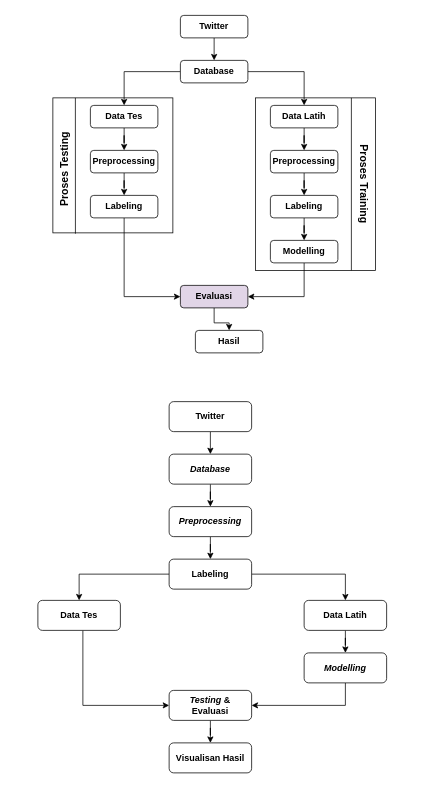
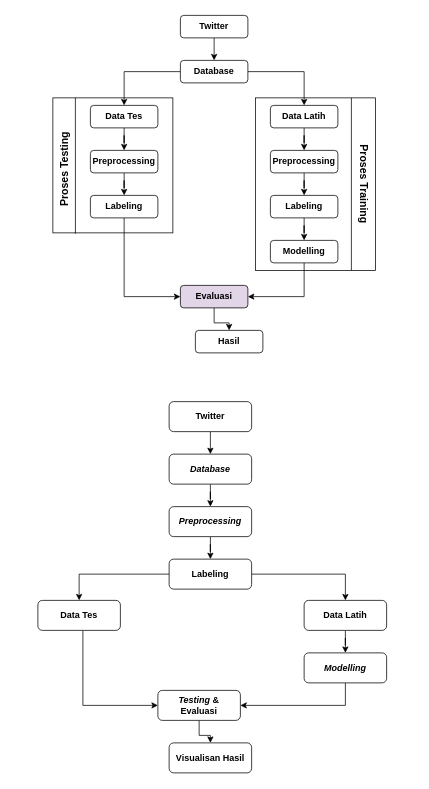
  <mxCell id="0" />
  <mxCell id="1" parent="0" />
  <mxCell id="2" value="" style="rounded=0;whiteSpace=wrap;html=1;" parent="1" vertex="1"><mxGeometry x="70" y="130" width="160" height="180" as="geometry" /></mxCell>
  <mxCell id="3" value="" style="rounded=0;whiteSpace=wrap;html=1;" parent="1" vertex="1"><mxGeometry x="340" y="130" width="160" height="230" as="geometry" /></mxCell>
  <mxCell id="4" style="edgeStyle=orthogonalEdgeStyle;rounded=0;orthogonalLoop=1;jettySize=auto;html=1;exitX=0.5;exitY=1;exitDx=0;exitDy=0;entryX=0.5;entryY=0;entryDx=0;entryDy=0;" parent="1" source="5" target="8" edge="1"><mxGeometry relative="1" as="geometry" /></mxCell>
  <mxCell id="5" value="Twitter" style="rounded=1;whiteSpace=wrap;html=1;fontStyle=1" parent="1" vertex="1"><mxGeometry x="240" y="20" width="90" height="30" as="geometry" /></mxCell>
  <mxCell id="6" style="edgeStyle=orthogonalEdgeStyle;rounded=0;orthogonalLoop=1;jettySize=auto;html=1;exitX=0;exitY=0.5;exitDx=0;exitDy=0;entryX=0.5;entryY=0;entryDx=0;entryDy=0;" parent="1" source="8" target="12" edge="1"><mxGeometry relative="1" as="geometry" /></mxCell>
  <mxCell id="7" style="edgeStyle=orthogonalEdgeStyle;rounded=0;orthogonalLoop=1;jettySize=auto;html=1;entryX=0.5;entryY=0;entryDx=0;entryDy=0;" parent="1" source="8" target="10" edge="1"><mxGeometry relative="1" as="geometry" /></mxCell>
  <mxCell id="8" value="Database" style="rounded=1;whiteSpace=wrap;html=1;fontStyle=1" parent="1" vertex="1"><mxGeometry x="240" y="80" width="90" height="30" as="geometry" /></mxCell>
  <mxCell id="9" style="edgeStyle=orthogonalEdgeStyle;rounded=0;orthogonalLoop=1;jettySize=auto;html=1;entryX=0.5;entryY=0;entryDx=0;entryDy=0;" parent="1" source="10" target="14" edge="1"><mxGeometry relative="1" as="geometry" /></mxCell>
  <mxCell id="10" value="Data Latih" style="rounded=1;whiteSpace=wrap;html=1;fontStyle=1" parent="1" vertex="1"><mxGeometry x="360" y="140" width="90" height="30" as="geometry" /></mxCell>
  <mxCell id="11" style="edgeStyle=orthogonalEdgeStyle;rounded=0;orthogonalLoop=1;jettySize=auto;html=1;entryX=0.5;entryY=0;entryDx=0;entryDy=0;" parent="1" source="12" target="20" edge="1"><mxGeometry relative="1" as="geometry" /></mxCell>
  <mxCell id="12" value="Data Tes" style="rounded=1;whiteSpace=wrap;html=1;fontStyle=1" parent="1" vertex="1"><mxGeometry x="120" y="140" width="90" height="30" as="geometry" /></mxCell>
  <mxCell id="13" style="edgeStyle=orthogonalEdgeStyle;rounded=0;orthogonalLoop=1;jettySize=auto;html=1;entryX=0.5;entryY=0;entryDx=0;entryDy=0;" parent="1" source="14" target="16" edge="1"><mxGeometry relative="1" as="geometry" /></mxCell>
  <mxCell id="14" value="Preprocessing" style="rounded=1;whiteSpace=wrap;html=1;fontStyle=1" parent="1" vertex="1"><mxGeometry x="360" y="200" width="90" height="30" as="geometry" /></mxCell>
  <mxCell id="15" style="edgeStyle=orthogonalEdgeStyle;rounded=0;orthogonalLoop=1;jettySize=auto;html=1;entryX=0.5;entryY=0;entryDx=0;entryDy=0;" parent="1" source="16" target="18" edge="1"><mxGeometry relative="1" as="geometry" /></mxCell>
  <mxCell id="16" value="Labeling" style="rounded=1;whiteSpace=wrap;html=1;fontStyle=1" parent="1" vertex="1"><mxGeometry x="360" y="260" width="90" height="30" as="geometry" /></mxCell>
  <mxCell id="17" style="edgeStyle=orthogonalEdgeStyle;rounded=0;orthogonalLoop=1;jettySize=auto;html=1;entryX=1;entryY=0.5;entryDx=0;entryDy=0;" parent="1" source="18" target="24" edge="1"><mxGeometry relative="1" as="geometry"><Array as="points"><mxPoint x="405" y="395" /></Array></mxGeometry></mxCell>
  <mxCell id="18" value="Modelling" style="rounded=1;whiteSpace=wrap;html=1;fontStyle=1" parent="1" vertex="1"><mxGeometry x="360" y="320" width="90" height="30" as="geometry" /></mxCell>
  <mxCell id="19" style="edgeStyle=orthogonalEdgeStyle;rounded=0;orthogonalLoop=1;jettySize=auto;html=1;entryX=0.5;entryY=0;entryDx=0;entryDy=0;" parent="1" source="20" target="22" edge="1"><mxGeometry relative="1" as="geometry" /></mxCell>
  <mxCell id="20" value="Preprocessing" style="rounded=1;whiteSpace=wrap;html=1;fontStyle=1" parent="1" vertex="1"><mxGeometry x="120" y="200" width="90" height="30" as="geometry" /></mxCell>
  <mxCell id="21" style="edgeStyle=orthogonalEdgeStyle;rounded=0;orthogonalLoop=1;jettySize=auto;html=1;entryX=0;entryY=0.5;entryDx=0;entryDy=0;" parent="1" source="22" target="24" edge="1"><mxGeometry relative="1" as="geometry"><Array as="points"><mxPoint x="165" y="395" /></Array></mxGeometry></mxCell>
  <mxCell id="22" value="Labeling" style="rounded=1;whiteSpace=wrap;html=1;fontStyle=1" parent="1" vertex="1"><mxGeometry x="120" y="260" width="90" height="30" as="geometry" /></mxCell>
  <mxCell id="23" style="edgeStyle=orthogonalEdgeStyle;rounded=0;orthogonalLoop=1;jettySize=auto;html=1;entryX=0.5;entryY=0;entryDx=0;entryDy=0;" parent="1" source="24" target="25" edge="1"><mxGeometry relative="1" as="geometry" /></mxCell>
  <mxCell id="24" value="Evaluasi" style="rounded=1;whiteSpace=wrap;html=1;fontStyle=1;fillColor=#e1d5e7;" parent="1" vertex="1"><mxGeometry x="240" y="380" width="90" height="30" as="geometry" /></mxCell>
  <mxCell id="25" value="Hasil" style="rounded=1;whiteSpace=wrap;html=1;fontStyle=1" parent="1" vertex="1"><mxGeometry x="260" y="440" width="90" height="30" as="geometry" /></mxCell>
  <mxCell id="26" value="Proses Training" style="text;html=1;strokeColor=none;fillColor=none;align=center;verticalAlign=middle;whiteSpace=wrap;rounded=0;rotation=90;fontSize=14;fontStyle=1" parent="1" vertex="1"><mxGeometry x="420" y="235" width="130" height="20" as="geometry" /></mxCell>
  <mxCell id="27" value="" style="endArrow=none;html=1;fontSize=14;exitX=0.75;exitY=1;exitDx=0;exitDy=0;entryX=0.75;entryY=0;entryDx=0;entryDy=0;" parent="1" edge="1"><mxGeometry width="50" height="50" relative="1" as="geometry"><mxPoint x="468" y="360" as="sourcePoint" /><mxPoint x="468" y="130" as="targetPoint" /></mxGeometry></mxCell>
  <mxCell id="28" value="Proses Testing" style="text;html=1;strokeColor=none;fillColor=none;align=center;verticalAlign=middle;whiteSpace=wrap;rounded=0;rotation=-90;fontSize=14;fontStyle=1" parent="1" vertex="1"><mxGeometry x="20" y="215" width="130" height="20" as="geometry" /></mxCell>
  <mxCell id="29" value="" style="endArrow=none;html=1;fontSize=14;exitX=0.188;exitY=1.006;exitDx=0;exitDy=0;entryX=0.75;entryY=0;entryDx=0;entryDy=0;exitPerimeter=0;" parent="1" source="2" edge="1"><mxGeometry width="50" height="50" relative="1" as="geometry"><mxPoint x="100" y="360" as="sourcePoint" /><mxPoint x="100" y="130" as="targetPoint" /></mxGeometry></mxCell>
  <mxCell id="30" style="edgeStyle=orthogonalEdgeStyle;rounded=0;orthogonalLoop=1;jettySize=auto;html=1;exitX=0.5;exitY=1;exitDx=0;exitDy=0;entryX=0.5;entryY=0;entryDx=0;entryDy=0;" parent="1" source="31" target="33" edge="1"><mxGeometry relative="1" as="geometry" /></mxCell>
  <mxCell id="31" value="Twitter" style="rounded=1;whiteSpace=wrap;html=1;fontStyle=1" parent="1" vertex="1"><mxGeometry x="225" y="535" width="110" height="40" as="geometry" /></mxCell>
  <mxCell id="32" style="edgeStyle=orthogonalEdgeStyle;rounded=0;orthogonalLoop=1;jettySize=auto;html=1;entryX=0.5;entryY=0;entryDx=0;entryDy=0;" parent="1" source="33" target="38" edge="1"><mxGeometry relative="1" as="geometry" /></mxCell>
  <mxCell id="33" value="&lt;i&gt;Database&lt;/i&gt;" style="rounded=1;whiteSpace=wrap;html=1;fontStyle=1" parent="1" vertex="1"><mxGeometry x="225" y="605" width="110" height="40" as="geometry" /></mxCell>
  <mxCell id="34" style="edgeStyle=orthogonalEdgeStyle;rounded=0;orthogonalLoop=1;jettySize=auto;html=1;entryX=0.5;entryY=0;entryDx=0;entryDy=0;" parent="1" source="35" target="36" edge="1"><mxGeometry relative="1" as="geometry" /></mxCell>
- <mxCell id="35" value="&lt;i&gt;Testing&lt;/i&gt; &amp;amp;&lt;br&gt;Evaluasi" style="rounded=1;whiteSpace=wrap;html=1;fontStyle=1" parent="1" vertex="1"><mxGeometry x="225" y="920" width="110" height="40" as="geometry" /></mxCell>
+ <mxCell id="35" value="&lt;i&gt;Testing&lt;/i&gt; &amp;amp;&lt;br&gt;Evaluasi" style="rounded=1;whiteSpace=wrap;html=1;fontStyle=1" parent="1" vertex="1"><mxGeometry x="210" y="920" width="110" height="40" as="geometry" /></mxCell>
  <mxCell id="36" value="Visualisan Hasil" style="rounded=1;whiteSpace=wrap;html=1;fontStyle=1" parent="1" vertex="1"><mxGeometry x="225" y="990" width="110" height="40" as="geometry" /></mxCell>
  <mxCell id="37" style="edgeStyle=orthogonalEdgeStyle;rounded=0;orthogonalLoop=1;jettySize=auto;html=1;entryX=0.5;entryY=0;entryDx=0;entryDy=0;" parent="1" source="38" target="41" edge="1"><mxGeometry relative="1" as="geometry" /></mxCell>
  <mxCell id="38" value="&lt;i&gt;Preprocessing&lt;/i&gt;" style="rounded=1;whiteSpace=wrap;html=1;fontStyle=1" parent="1" vertex="1"><mxGeometry x="225" y="675" width="110" height="40" as="geometry" /></mxCell>
  <mxCell id="39" style="edgeStyle=orthogonalEdgeStyle;rounded=0;orthogonalLoop=1;jettySize=auto;html=1;entryX=0.5;entryY=0;entryDx=0;entryDy=0;" edge="1" parent="1" source="41" target="43"><mxGeometry relative="1" as="geometry" /></mxCell>
  <mxCell id="40" style="edgeStyle=orthogonalEdgeStyle;rounded=0;orthogonalLoop=1;jettySize=auto;html=1;entryX=0.5;entryY=0;entryDx=0;entryDy=0;" edge="1" parent="1" source="41" target="45"><mxGeometry relative="1" as="geometry" /></mxCell>
  <mxCell id="41" value="Labeling" style="rounded=1;whiteSpace=wrap;html=1;fontStyle=1" parent="1" vertex="1"><mxGeometry x="225" y="745" width="110" height="40" as="geometry" /></mxCell>
  <mxCell id="42" style="edgeStyle=orthogonalEdgeStyle;rounded=0;orthogonalLoop=1;jettySize=auto;html=1;entryX=0;entryY=0.5;entryDx=0;entryDy=0;" edge="1" parent="1" source="43" target="35"><mxGeometry relative="1" as="geometry"><Array as="points"><mxPoint x="110" y="940" /></Array></mxGeometry></mxCell>
  <mxCell id="43" value="Data Tes" style="rounded=1;whiteSpace=wrap;html=1;fontStyle=1" vertex="1" parent="1"><mxGeometry x="50" y="800" width="110" height="40" as="geometry" /></mxCell>
  <mxCell id="44" style="edgeStyle=orthogonalEdgeStyle;rounded=0;orthogonalLoop=1;jettySize=auto;html=1;entryX=0.5;entryY=0;entryDx=0;entryDy=0;" edge="1" parent="1" source="45" target="47"><mxGeometry relative="1" as="geometry" /></mxCell>
  <mxCell id="45" value="Data Latih" style="rounded=1;whiteSpace=wrap;html=1;fontStyle=1" vertex="1" parent="1"><mxGeometry x="405" y="800" width="110" height="40" as="geometry" /></mxCell>
  <mxCell id="46" style="edgeStyle=orthogonalEdgeStyle;rounded=0;orthogonalLoop=1;jettySize=auto;html=1;entryX=1;entryY=0.5;entryDx=0;entryDy=0;" edge="1" parent="1" source="47" target="35"><mxGeometry relative="1" as="geometry"><Array as="points"><mxPoint x="460" y="940" /></Array></mxGeometry></mxCell>
  <mxCell id="47" value="&lt;i&gt;Modelling&lt;/i&gt;" style="rounded=1;whiteSpace=wrap;html=1;fontStyle=1" vertex="1" parent="1"><mxGeometry x="405" y="870" width="110" height="40" as="geometry" /></mxCell>
